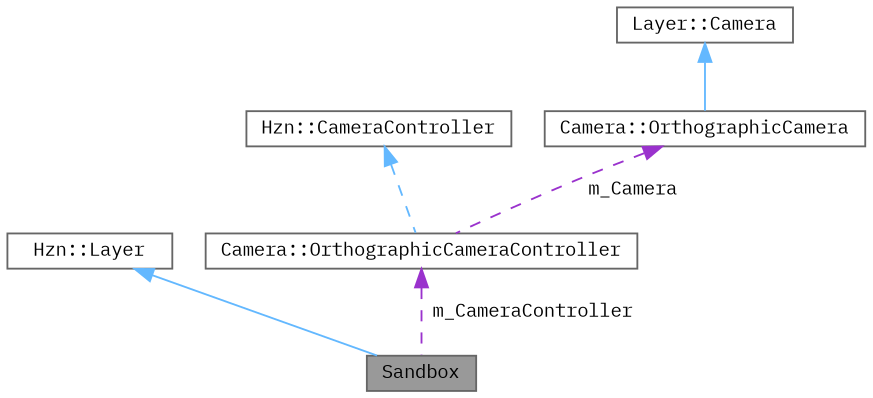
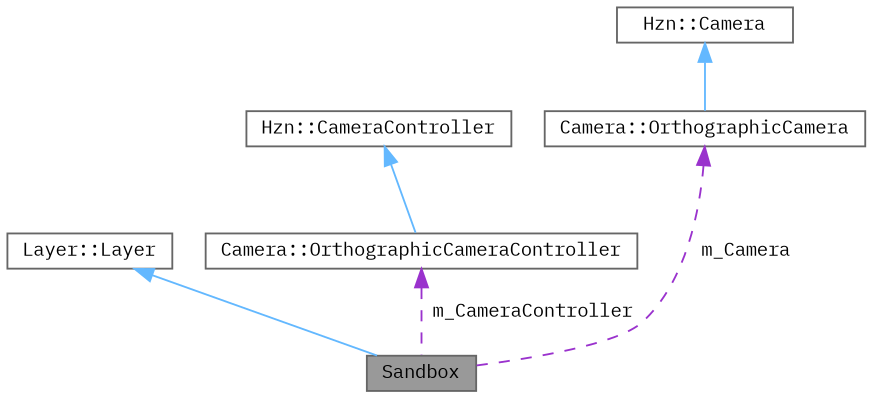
  digraph {
    fontname="IBM Plex Mono"
    node [color=gray40 fillcolor=white fontname="IBM Plex Mono" fontsize=10 shape=box style=filled]
    edge [color=steelblue1 dir=back fontname="IBM Plex Mono" fontsize=10 labelfontname=Helvetica labelfontsize=10 style=solid]
    n1 [fillcolor=grey60 fontcolor=black height=0.2 label=Sandbox width=0.4]
-   n2 [height=0.2 label="Hzn::Layer" width=0.4]
+   n2 [height=0.2 label="Layer::Layer" width=0.4]
    n3 [height=0.2 label="Camera::OrthographicCameraController" width=0.4]
    n4 [height=0.2 label="Hzn::CameraController" width=0.4]
    n5 [height=0.2 label="Camera::OrthographicCamera" width=0.4]
-   n6 [height=0.2 label="Layer::Camera" width=0.4]
+   n6 [height=0.2 label="Hzn::Camera" width=0.4]
    n2 -> n1
    n3 -> n1 [color=darkorchid3 label=" m_CameraController" style=dashed]
-   n4 -> n3 [style=dashed]
-   n5 -> n3 [color=darkorchid3 label=" m_Camera" style=dashed]
+   n4 -> n3
+   n5 -> n1 [color=darkorchid3 label=" m_Camera" style=dashed]
    n6 -> n5
  }
